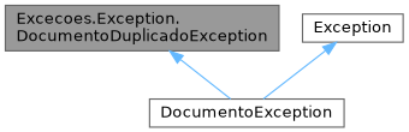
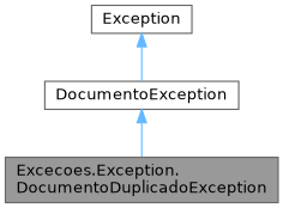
  digraph {
    node [color=gray40 fillcolor=white fontname=Helvetica fontsize=12 shape=box style=filled]
    edge [color=steelblue1 dir=back fontname=Helvetica fontsize=12 labelfontname=Helvetica labelfontsize=10 style=solid]
    n1 [fillcolor=grey60 fontcolor=black height=0.2 label="Excecoes.Exception.\lDocumentoDuplicadoException" width=0.4]
    n2 [height=0.2 label=DocumentoException width=0.4]
    n3 [height=0.2 label=Exception width=0.4]
-   n1 -> n2
+   n2 -> n1
    n3 -> n2
  }
